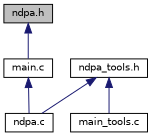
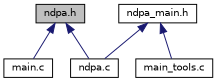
  digraph {
    node [color=black fillcolor=white fontname=Helvetica fontsize=10 shape=record style=filled]
    edge [color=midnightblue dir=back fontname=Helvetica fontsize=10 labelfontname=Helvetica labelfontsize=10 style=solid]
    n1 [fillcolor=grey75 fontcolor=black height=0.2 label="ndpa.h" width=0.4]
    n2 [height=0.2 label="main.c" width=0.4]
    n3 [height=0.2 label="ndpa.c" width=0.4]
-   n4 [height=0.2 label="ndpa_tools.h" width=0.4]
+   n4 [height=0.2 label="ndpa_main.h" width=0.4]
    n5 [height=0.2 label="main_tools.c" width=0.4]
    n1 -> n2
-   n2 -> n3
+   n1 -> n3
    n4 -> n3
    n4 -> n5
  }
